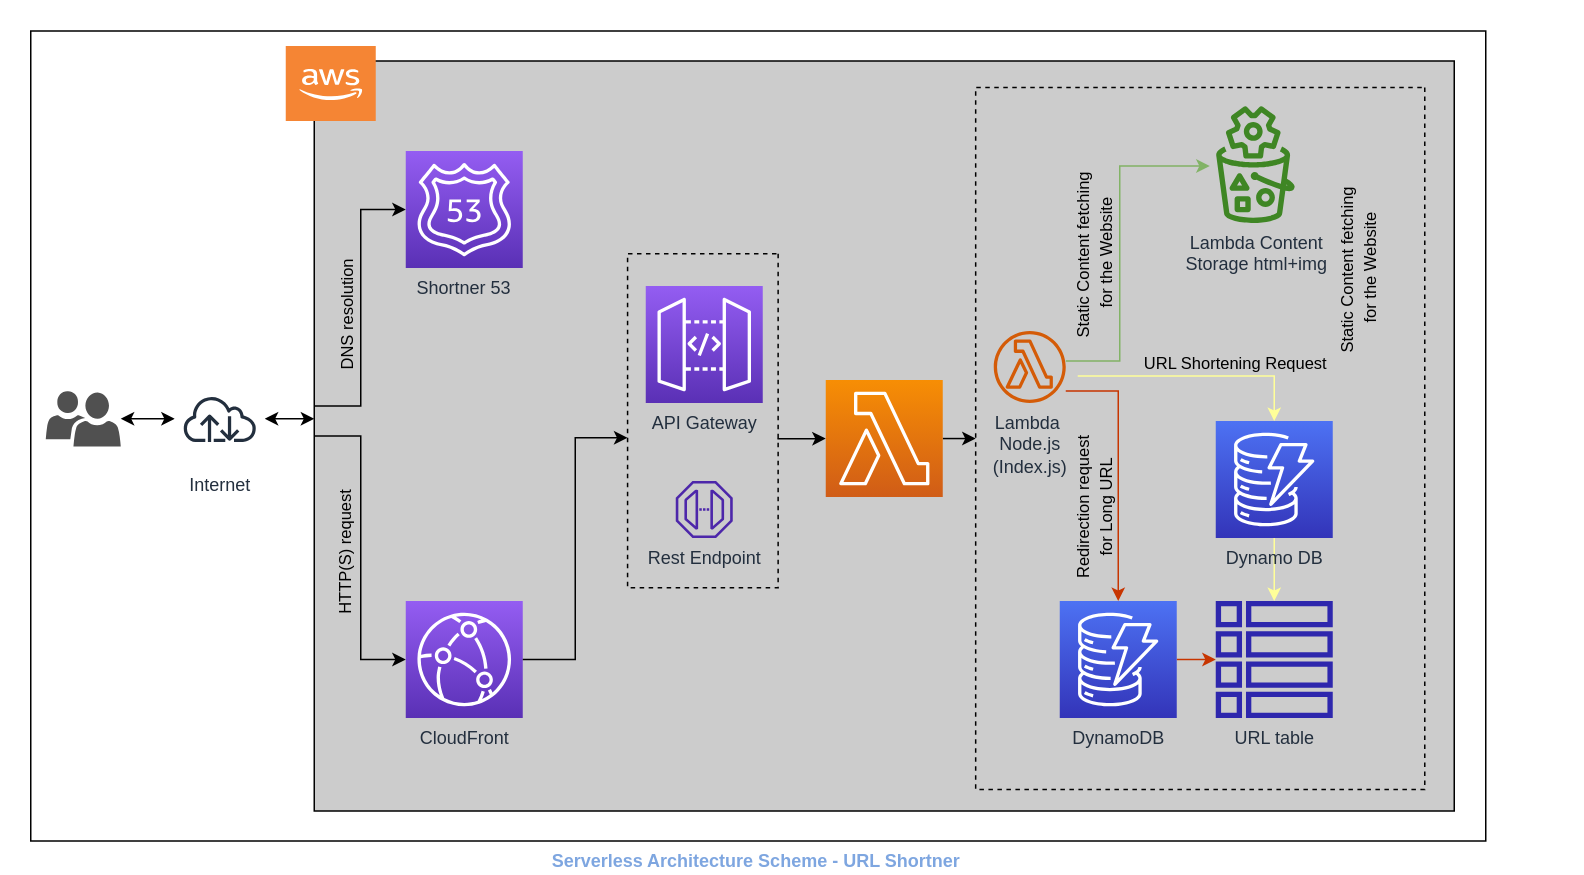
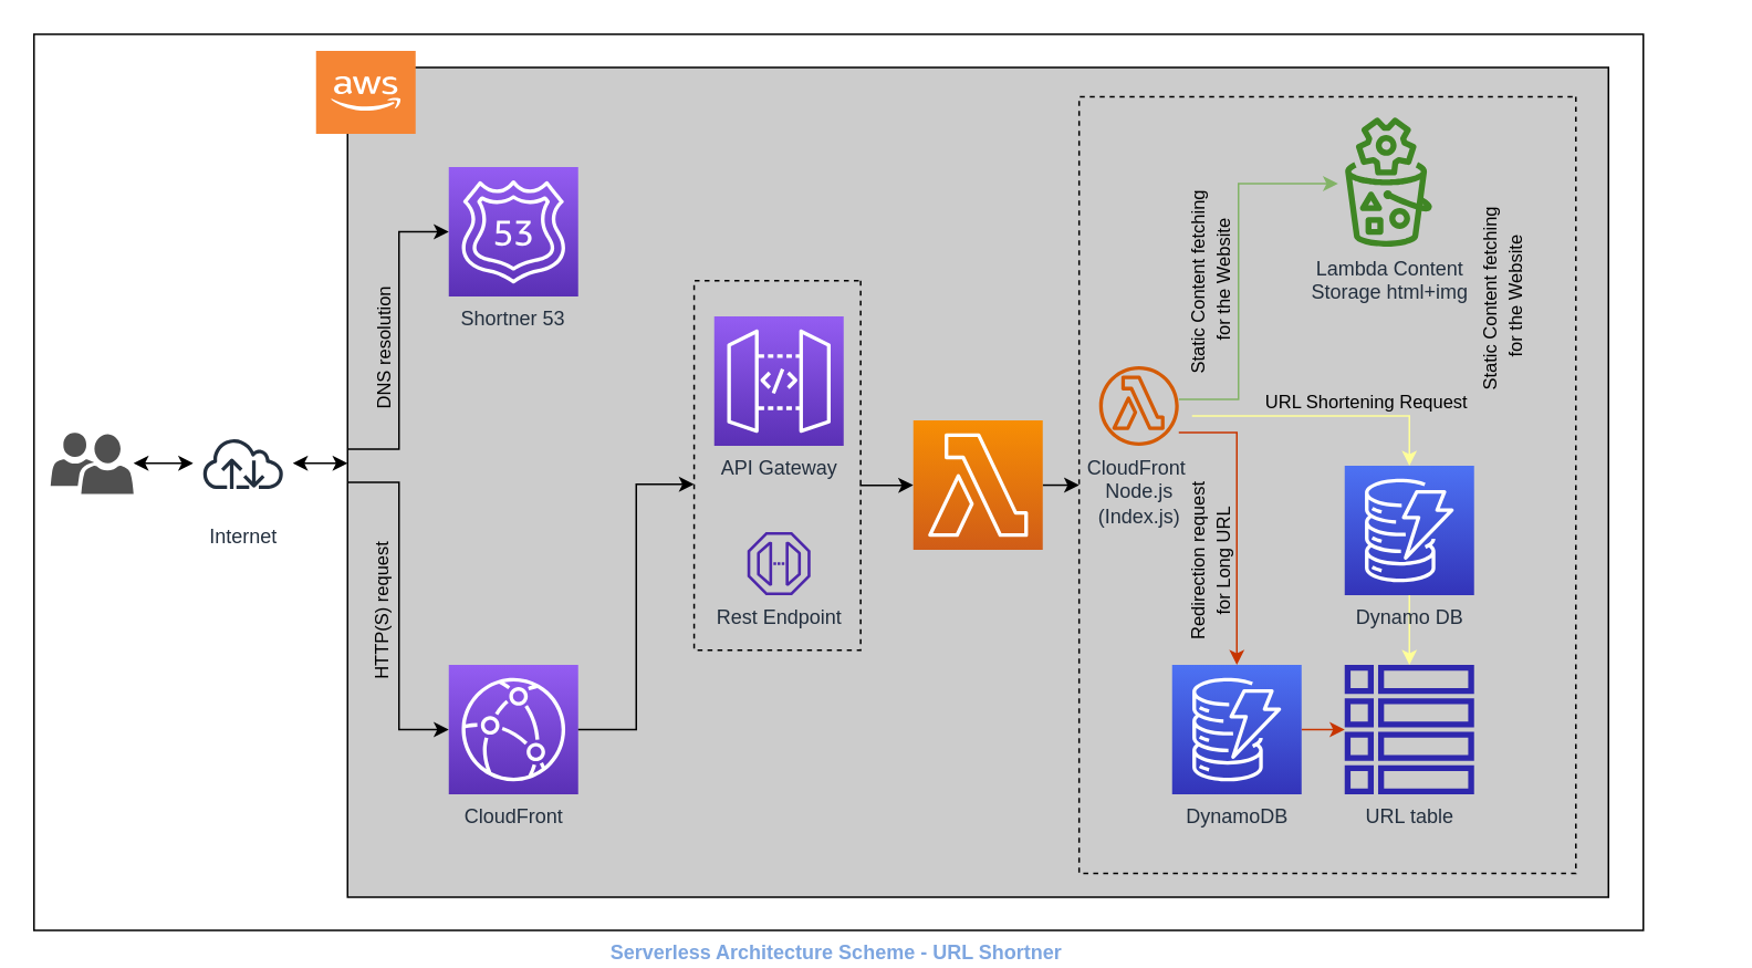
  <mxCell id="0" />
  <mxCell id="1" parent="0" />
  <mxCell id="2" value="&lt;b&gt;&lt;font color=&quot;#7ea6e0&quot;&gt;Serverless Architecture Scheme - URL Shortner&amp;nbsp;&lt;/font&gt;&lt;/b&gt;" style="rounded=0;html=1;verticalAlign=top;labelPosition=center;verticalLabelPosition=bottom;align=center;" vertex="1" parent="1"><mxGeometry x="20" y="20" width="970" height="540" as="geometry" /></mxCell>
  <mxCell id="3" value="" style="rounded=0;whiteSpace=wrap;html=1;fillColor=#CCCCCC;" vertex="1" parent="1"><mxGeometry x="209" y="40" width="760" height="500" as="geometry" /></mxCell>
  <mxCell id="4" style="edgeStyle=elbowEdgeStyle;rounded=0;orthogonalLoop=1;jettySize=auto;html=1;exitX=0.5;exitY=0;exitDx=0;exitDy=0;fontSize=9;startArrow=none;startFill=0;" edge="1" parent="1" source="5" target="3"><mxGeometry relative="1" as="geometry" /></mxCell>
  <mxCell id="5" value="" style="rounded=0;whiteSpace=wrap;html=1;labelBorderColor=none;rotation=90;dashed=1;fillColor=#CCCCCC;" vertex="1" parent="1"><mxGeometry x="565.6" y="142" width="468.1" height="299.4" as="geometry" /></mxCell>
  <mxCell id="6" value="" style="rounded=0;whiteSpace=wrap;html=1;labelBorderColor=none;rotation=90;dashed=1;fillColor=#CCCCCC;" vertex="1" parent="1"><mxGeometry x="356.73" y="229.66" width="222.68" height="100.37" as="geometry" /></mxCell>
  <mxCell id="7" value="" style="edgeStyle=orthogonalEdgeStyle;rounded=0;orthogonalLoop=1;jettySize=auto;html=1;startArrow=classic;startFill=1;" edge="1" parent="1" source="8" target="10"><mxGeometry relative="1" as="geometry" /></mxCell>
  <mxCell id="8" value="" style="sketch=0;pointerEvents=1;shadow=0;dashed=0;html=1;strokeColor=none;labelPosition=center;verticalLabelPosition=bottom;verticalAlign=top;align=center;fillColor=#505050;shape=mxgraph.mscae.intune.user_group" vertex="1" parent="1"><mxGeometry x="30" y="260" width="50" height="37" as="geometry" /></mxCell>
  <mxCell id="9" value="" style="edgeStyle=orthogonalEdgeStyle;rounded=0;orthogonalLoop=1;jettySize=auto;html=1;startArrow=classic;startFill=1;" edge="1" parent="1" source="10" target="3"><mxGeometry relative="1" as="geometry"><Array as="points"><mxPoint x="210" y="270" /><mxPoint x="210" y="270" /></Array></mxGeometry></mxCell>
  <mxCell id="10" value="Internet" style="sketch=0;outlineConnect=0;fontColor=#232F3E;gradientColor=none;strokeColor=#232F3E;fillColor=#ffffff;dashed=0;verticalLabelPosition=bottom;verticalAlign=top;align=center;html=1;fontSize=12;fontStyle=0;aspect=fixed;shape=mxgraph.aws4.resourceIcon;resIcon=mxgraph.aws4.internet;" vertex="1" parent="1"><mxGeometry x="116" y="248.5" width="60" height="60" as="geometry" /></mxCell>
  <mxCell id="11" value="" style="outlineConnect=0;dashed=0;verticalLabelPosition=bottom;verticalAlign=top;align=center;html=1;shape=mxgraph.aws3.cloud_2;fillColor=#F58534;gradientColor=none;" vertex="1" parent="1"><mxGeometry x="190" y="30" width="60" height="50" as="geometry" /></mxCell>
  <mxCell id="12" value="Shortner 53" style="sketch=0;points=[[0,0,0],[0.25,0,0],[0.5,0,0],[0.75,0,0],[1,0,0],[0,1,0],[0.25,1,0],[0.5,1,0],[0.75,1,0],[1,1,0],[0,0.25,0],[0,0.5,0],[0,0.75,0],[1,0.25,0],[1,0.5,0],[1,0.75,0]];outlineConnect=0;fontColor=#232F3E;gradientColor=#945DF2;gradientDirection=north;fillColor=#5A30B5;strokeColor=#ffffff;dashed=0;verticalLabelPosition=bottom;verticalAlign=top;align=center;html=1;fontSize=12;fontStyle=0;aspect=fixed;shape=mxgraph.aws4.resourceIcon;resIcon=mxgraph.aws4.route_53;whiteSpace=wrap;labelBorderColor=none;" vertex="1" parent="1"><mxGeometry x="270" y="100" width="78" height="78" as="geometry" /></mxCell>
  <mxCell id="13" value="CloudFront" style="sketch=0;points=[[0,0,0],[0.25,0,0],[0.5,0,0],[0.75,0,0],[1,0,0],[0,1,0],[0.25,1,0],[0.5,1,0],[0.75,1,0],[1,1,0],[0,0.25,0],[0,0.5,0],[0,0.75,0],[1,0.25,0],[1,0.5,0],[1,0.75,0]];outlineConnect=0;fontColor=#232F3E;gradientColor=#945DF2;gradientDirection=north;fillColor=#5A30B5;strokeColor=#ffffff;dashed=0;verticalLabelPosition=bottom;verticalAlign=top;align=center;html=1;fontSize=12;fontStyle=0;aspect=fixed;shape=mxgraph.aws4.resourceIcon;resIcon=mxgraph.aws4.cloudfront;" vertex="1" parent="1"><mxGeometry x="270" y="400" width="78" height="78" as="geometry" /></mxCell>
  <mxCell id="14" value="" style="edgeStyle=elbowEdgeStyle;rounded=0;orthogonalLoop=1;jettySize=auto;html=1;fontSize=9;startArrow=none;startFill=0;exitX=0.554;exitY=0.005;exitDx=0;exitDy=0;exitPerimeter=0;" edge="1" parent="1" source="6" target="18"><mxGeometry relative="1" as="geometry" /></mxCell>
  <mxCell id="15" value="API Gateway" style="sketch=0;points=[[0,0,0],[0.25,0,0],[0.5,0,0],[0.75,0,0],[1,0,0],[0,1,0],[0.25,1,0],[0.5,1,0],[0.75,1,0],[1,1,0],[0,0.25,0],[0,0.5,0],[0,0.75,0],[1,0.25,0],[1,0.5,0],[1,0.75,0]];outlineConnect=0;fontColor=#232F3E;gradientColor=#945DF2;gradientDirection=north;fillColor=#5A30B5;strokeColor=#ffffff;dashed=0;verticalLabelPosition=bottom;verticalAlign=top;align=center;html=1;fontSize=12;fontStyle=0;aspect=fixed;shape=mxgraph.aws4.resourceIcon;resIcon=mxgraph.aws4.api_gateway;labelBorderColor=none;" vertex="1" parent="1"><mxGeometry x="430" y="190" width="78" height="78" as="geometry" /></mxCell>
  <mxCell id="16" value="Rest Endpoint" style="sketch=0;outlineConnect=0;fontColor=#232F3E;gradientColor=none;fillColor=#4D27AA;strokeColor=none;dashed=0;verticalLabelPosition=bottom;verticalAlign=top;align=center;html=1;fontSize=12;fontStyle=0;aspect=fixed;pointerEvents=1;shape=mxgraph.aws4.endpoint;labelBorderColor=none;" vertex="1" parent="1"><mxGeometry x="450" y="320" width="38" height="38" as="geometry" /></mxCell>
  <mxCell id="17" value="" style="edgeStyle=elbowEdgeStyle;rounded=0;orthogonalLoop=1;jettySize=auto;html=1;fontSize=9;startArrow=none;startFill=0;entryX=0.5;entryY=1;entryDx=0;entryDy=0;" edge="1" parent="1" source="18" target="5"><mxGeometry relative="1" as="geometry" /></mxCell>
  <mxCell id="18" value="" style="sketch=0;points=[[0,0,0],[0.25,0,0],[0.5,0,0],[0.75,0,0],[1,0,0],[0,1,0],[0.25,1,0],[0.5,1,0],[0.75,1,0],[1,1,0],[0,0.25,0],[0,0.5,0],[0,0.75,0],[1,0.25,0],[1,0.5,0],[1,0.75,0]];outlineConnect=0;fontColor=#232F3E;gradientColor=#F78E04;gradientDirection=north;fillColor=#D05C17;strokeColor=#ffffff;dashed=0;verticalLabelPosition=bottom;verticalAlign=top;align=center;html=1;fontSize=12;fontStyle=0;aspect=fixed;shape=mxgraph.aws4.resourceIcon;resIcon=mxgraph.aws4.lambda;labelBorderColor=none;" vertex="1" parent="1"><mxGeometry x="550" y="252.7" width="78" height="78" as="geometry" /></mxCell>
  <mxCell id="19" value="" style="edgeStyle=orthogonalEdgeStyle;rounded=0;orthogonalLoop=1;jettySize=auto;html=1;startArrow=none;startFill=0;entryX=-0.006;entryY=0.513;entryDx=0;entryDy=0;entryPerimeter=0;fillColor=#d5e8d4;strokeColor=#82b366;" edge="1" parent="1" source="20"><mxGeometry relative="1" as="geometry"><mxPoint x="720" y="240" as="sourcePoint" /><mxPoint x="805.998" y="110.014" as="targetPoint" /><Array as="points"><mxPoint x="746" y="240" /><mxPoint x="746" y="110" /></Array></mxGeometry></mxCell>
- <mxCell id="20" value="Lambda&amp;nbsp;&lt;br&gt;Node.js&lt;br&gt;(Index.js)" style="sketch=0;outlineConnect=0;fontColor=#232F3E;gradientColor=none;fillColor=#D45B07;strokeColor=none;dashed=0;verticalLabelPosition=bottom;verticalAlign=top;align=center;html=1;fontSize=12;fontStyle=0;aspect=fixed;pointerEvents=1;shape=mxgraph.aws4.lambda_function;labelBorderColor=none;" vertex="1" parent="1"><mxGeometry x="662" y="220" width="48" height="48" as="geometry" /></mxCell>
+ <mxCell id="20" value="CloudFront&amp;nbsp;&lt;br&gt;Node.js&lt;br&gt;(Index.js)" style="sketch=0;outlineConnect=0;fontColor=#232F3E;gradientColor=none;fillColor=#D45B07;strokeColor=none;dashed=0;verticalLabelPosition=bottom;verticalAlign=top;align=center;html=1;fontSize=12;fontStyle=0;aspect=fixed;pointerEvents=1;shape=mxgraph.aws4.lambda_function;labelBorderColor=none;" vertex="1" parent="1"><mxGeometry x="662" y="220" width="48" height="48" as="geometry" /></mxCell>
  <mxCell id="21" value="Lambda Content&lt;br&gt;Storage html+img" style="sketch=0;outlineConnect=0;fontColor=#232F3E;gradientColor=none;fillColor=#3F8624;strokeColor=none;dashed=0;verticalLabelPosition=bottom;verticalAlign=top;align=center;html=1;fontSize=12;fontStyle=0;aspect=fixed;pointerEvents=1;shape=mxgraph.aws4.s3_object_lambda;labelBorderColor=none;" vertex="1" parent="1"><mxGeometry x="810" y="70" width="53" height="78" as="geometry" /></mxCell>
  <mxCell id="22" value="" style="edgeStyle=elbowEdgeStyle;rounded=0;orthogonalLoop=1;jettySize=auto;html=1;fontSize=9;startArrow=none;startFill=0;fillColor=#fff2cc;strokeColor=#FFFF99;" edge="1" parent="1" source="23" target="26"><mxGeometry relative="1" as="geometry" /></mxCell>
  <mxCell id="23" value="Dynamo DB" style="sketch=0;points=[[0,0,0],[0.25,0,0],[0.5,0,0],[0.75,0,0],[1,0,0],[0,1,0],[0.25,1,0],[0.5,1,0],[0.75,1,0],[1,1,0],[0,0.25,0],[0,0.5,0],[0,0.75,0],[1,0.25,0],[1,0.5,0],[1,0.75,0]];outlineConnect=0;fontColor=#232F3E;gradientColor=#4D72F3;gradientDirection=north;fillColor=#3334B9;strokeColor=#ffffff;dashed=0;verticalLabelPosition=bottom;verticalAlign=top;align=center;html=1;fontSize=12;fontStyle=0;aspect=fixed;shape=mxgraph.aws4.resourceIcon;resIcon=mxgraph.aws4.dynamodb;labelBorderColor=none;" vertex="1" parent="1"><mxGeometry x="810" y="280" width="78" height="78" as="geometry" /></mxCell>
  <mxCell id="24" value="" style="edgeStyle=elbowEdgeStyle;rounded=0;orthogonalLoop=1;jettySize=auto;html=1;fontSize=9;startArrow=none;startFill=0;fillColor=#fa6800;strokeColor=#C73500;" edge="1" parent="1" source="25" target="26"><mxGeometry relative="1" as="geometry" /></mxCell>
  <mxCell id="25" value="DynamoDB" style="sketch=0;points=[[0,0,0],[0.25,0,0],[0.5,0,0],[0.75,0,0],[1,0,0],[0,1,0],[0.25,1,0],[0.5,1,0],[0.75,1,0],[1,1,0],[0,0.25,0],[0,0.5,0],[0,0.75,0],[1,0.25,0],[1,0.5,0],[1,0.75,0]];outlineConnect=0;fontColor=#232F3E;gradientColor=#4D72F3;gradientDirection=north;fillColor=#3334B9;strokeColor=#ffffff;dashed=0;verticalLabelPosition=bottom;verticalAlign=top;align=center;html=1;fontSize=12;fontStyle=0;aspect=fixed;shape=mxgraph.aws4.resourceIcon;resIcon=mxgraph.aws4.dynamodb;labelBorderColor=none;" vertex="1" parent="1"><mxGeometry x="706" y="400" width="78" height="78" as="geometry" /></mxCell>
  <mxCell id="26" value="URL table" style="sketch=0;outlineConnect=0;fontColor=#232F3E;gradientColor=none;fillColor=#2E27AD;strokeColor=none;dashed=0;verticalLabelPosition=bottom;verticalAlign=top;align=center;html=1;fontSize=12;fontStyle=0;aspect=fixed;pointerEvents=1;shape=mxgraph.aws4.table;labelBorderColor=none;" vertex="1" parent="1"><mxGeometry x="810" y="400" width="78" height="78" as="geometry" /></mxCell>
  <mxCell id="27" value="" style="edgeStyle=orthogonalEdgeStyle;rounded=0;orthogonalLoop=1;jettySize=auto;html=1;startArrow=none;startFill=0;entryX=0;entryY=0.5;entryDx=0;entryDy=0;entryPerimeter=0;" edge="1" parent="1" target="12"><mxGeometry relative="1" as="geometry"><mxPoint x="209" y="270" as="sourcePoint" /><mxPoint x="261" y="288.471" as="targetPoint" /><Array as="points"><mxPoint x="209" y="270" /><mxPoint x="240" y="270" /><mxPoint x="240" y="139" /></Array></mxGeometry></mxCell>
  <mxCell id="28" value="" style="edgeStyle=orthogonalEdgeStyle;rounded=0;orthogonalLoop=1;jettySize=auto;html=1;startArrow=none;startFill=0;entryX=0;entryY=0.5;entryDx=0;entryDy=0;entryPerimeter=0;exitX=0;exitY=0.5;exitDx=0;exitDy=0;" edge="1" parent="1" source="3" target="13"><mxGeometry relative="1" as="geometry"><mxPoint x="210" y="290" as="sourcePoint" /><mxPoint x="267" y="439" as="targetPoint" /><Array as="points"><mxPoint x="240" y="290" /><mxPoint x="240" y="439" /></Array></mxGeometry></mxCell>
  <mxCell id="29" value="&lt;font style=&quot;font-size: 11px&quot;&gt;Static Content fetching&lt;br&gt;&amp;nbsp;for the Website&lt;/font&gt;" style="text;html=1;resizable=0;autosize=1;align=center;verticalAlign=middle;points=[];fillColor=none;strokeColor=none;rounded=0;dashed=1;labelBorderColor=none;rotation=270;" vertex="1" parent="1"><mxGeometry x="664" y="155" width="130" height="30" as="geometry" /></mxCell>
  <mxCell id="30" value="" style="edgeStyle=orthogonalEdgeStyle;rounded=0;orthogonalLoop=1;jettySize=auto;html=1;startArrow=none;startFill=0;fillColor=#fa6800;strokeColor=#C73500;" edge="1" parent="1" source="20" target="25"><mxGeometry relative="1" as="geometry"><mxPoint x="727.999" y="264" as="sourcePoint" /><mxPoint x="872.688" y="119" as="targetPoint" /><Array as="points"><mxPoint x="745" y="260" /></Array></mxGeometry></mxCell>
  <mxCell id="31" value="" style="edgeStyle=orthogonalEdgeStyle;rounded=0;orthogonalLoop=1;jettySize=auto;html=1;startArrow=none;startFill=0;fillColor=#fff2cc;strokeColor=#FFFF99;entryX=0.5;entryY=0;entryDx=0;entryDy=0;entryPerimeter=0;fontStyle=1" edge="1" parent="1" target="23"><mxGeometry relative="1" as="geometry"><mxPoint x="718" y="250" as="sourcePoint" /><mxPoint x="862.688" y="109.5" as="targetPoint" /><Array as="points"><mxPoint x="718" y="250" /><mxPoint x="849" y="250" /></Array></mxGeometry></mxCell>
  <mxCell id="32" value="&lt;font style=&quot;font-size: 11px&quot;&gt;Redirection request &lt;br&gt;for Long URL&lt;/font&gt;" style="text;html=1;resizable=0;autosize=1;align=center;verticalAlign=middle;points=[];fillColor=none;strokeColor=none;rounded=0;dashed=1;labelBorderColor=none;rotation=270;" vertex="1" parent="1"><mxGeometry x="674" y="323" width="110" height="30" as="geometry" /></mxCell>
  <mxCell id="33" value="&lt;font style=&quot;font-size: 11px&quot;&gt;Static Content fetching&lt;br&gt;&amp;nbsp;for the Website&lt;/font&gt;" style="text;html=1;resizable=0;autosize=1;align=center;verticalAlign=middle;points=[];fillColor=none;strokeColor=none;rounded=0;dashed=1;labelBorderColor=none;rotation=270;" vertex="1" parent="1"><mxGeometry x="840" y="165" width="130" height="30" as="geometry" /></mxCell>
  <mxCell id="34" value="&lt;font style=&quot;font-size: 11px&quot;&gt;DNS resolution&lt;/font&gt;" style="text;html=1;resizable=0;autosize=1;align=center;verticalAlign=middle;points=[];fillColor=none;strokeColor=none;rounded=0;dashed=1;labelBorderColor=none;rotation=270;" vertex="1" parent="1"><mxGeometry x="186" y="199.66" width="90" height="20" as="geometry" /></mxCell>
  <mxCell id="35" value="" style="edgeStyle=elbowEdgeStyle;rounded=0;orthogonalLoop=1;jettySize=auto;html=1;fontSize=9;startArrow=none;startFill=0;exitX=1;exitY=0.5;exitDx=0;exitDy=0;exitPerimeter=0;entryX=0.551;entryY=1.001;entryDx=0;entryDy=0;entryPerimeter=0;" edge="1" parent="1" source="13" target="6"><mxGeometry relative="1" as="geometry"><mxPoint x="385.003" y="291.28" as="sourcePoint" /><mxPoint x="417.25" y="291.11" as="targetPoint" /></mxGeometry></mxCell>
  <mxCell id="36" value="&lt;font style=&quot;font-size: 11px&quot;&gt;HTTP(S) request&lt;/font&gt;" style="text;html=1;resizable=0;autosize=1;align=center;verticalAlign=middle;points=[];fillColor=none;strokeColor=none;rounded=0;dashed=1;labelBorderColor=none;rotation=270;" vertex="1" parent="1"><mxGeometry x="180" y="358" width="100" height="20" as="geometry" /></mxCell>
  <mxCell id="37" value="&lt;span style=&quot;font-size: 11px&quot;&gt;URL Shortening Request&lt;/span&gt;" style="text;html=1;resizable=0;autosize=1;align=center;verticalAlign=middle;points=[];fillColor=none;strokeColor=none;rounded=0;dashed=1;labelBorderColor=none;rotation=0;" vertex="1" parent="1"><mxGeometry x="753" y="232" width="140" height="20" as="geometry" /></mxCell>
